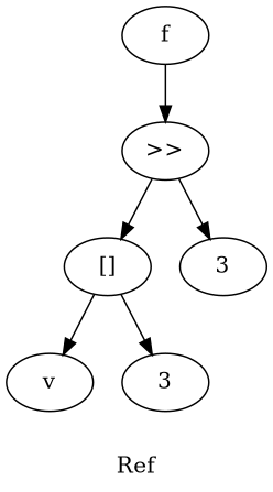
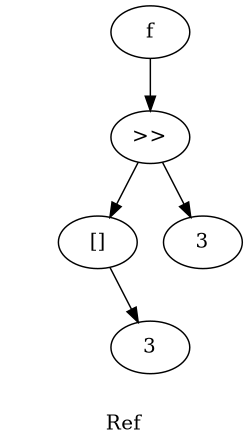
  digraph {
    label=Ref
    n1 [label=f]
    n2 [label=">>"]
    n3 [label="[]"]
    n4 [label=3]
-   n5 [label=v]
    n6 [label=3]
    n1 -> n2
    n2 -> n3
    n2 -> n4
-   n3 -> n5
    n3 -> n6
  }
